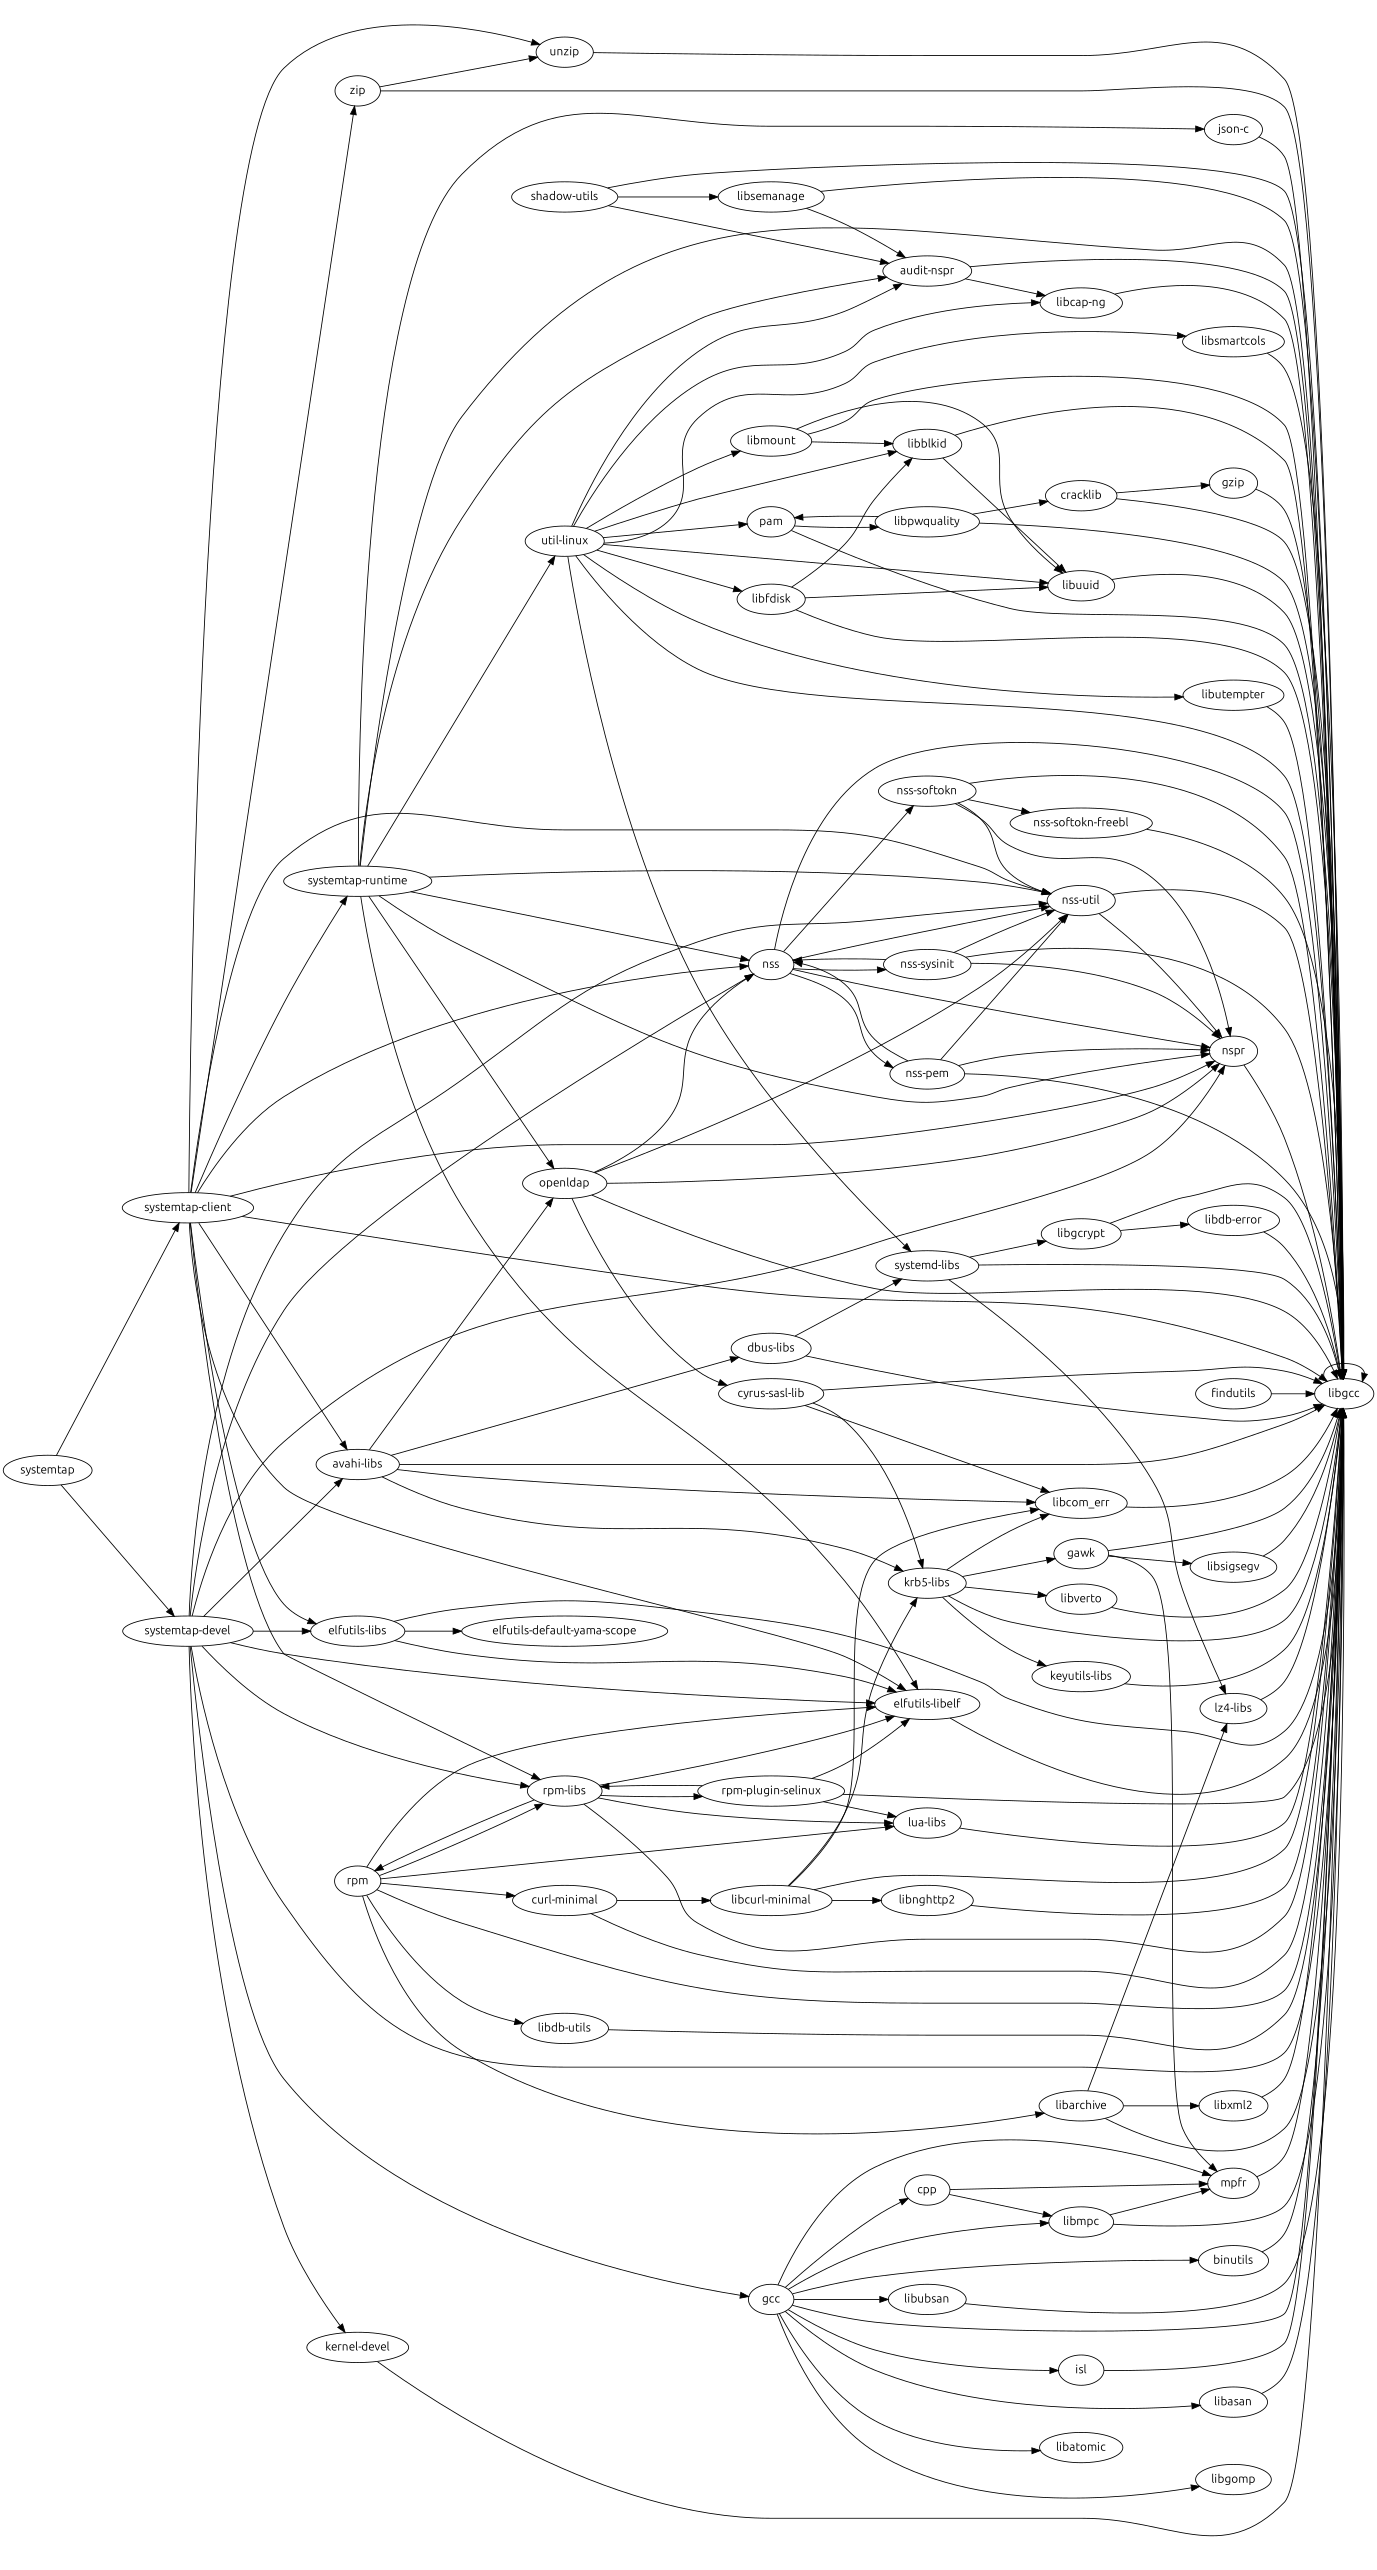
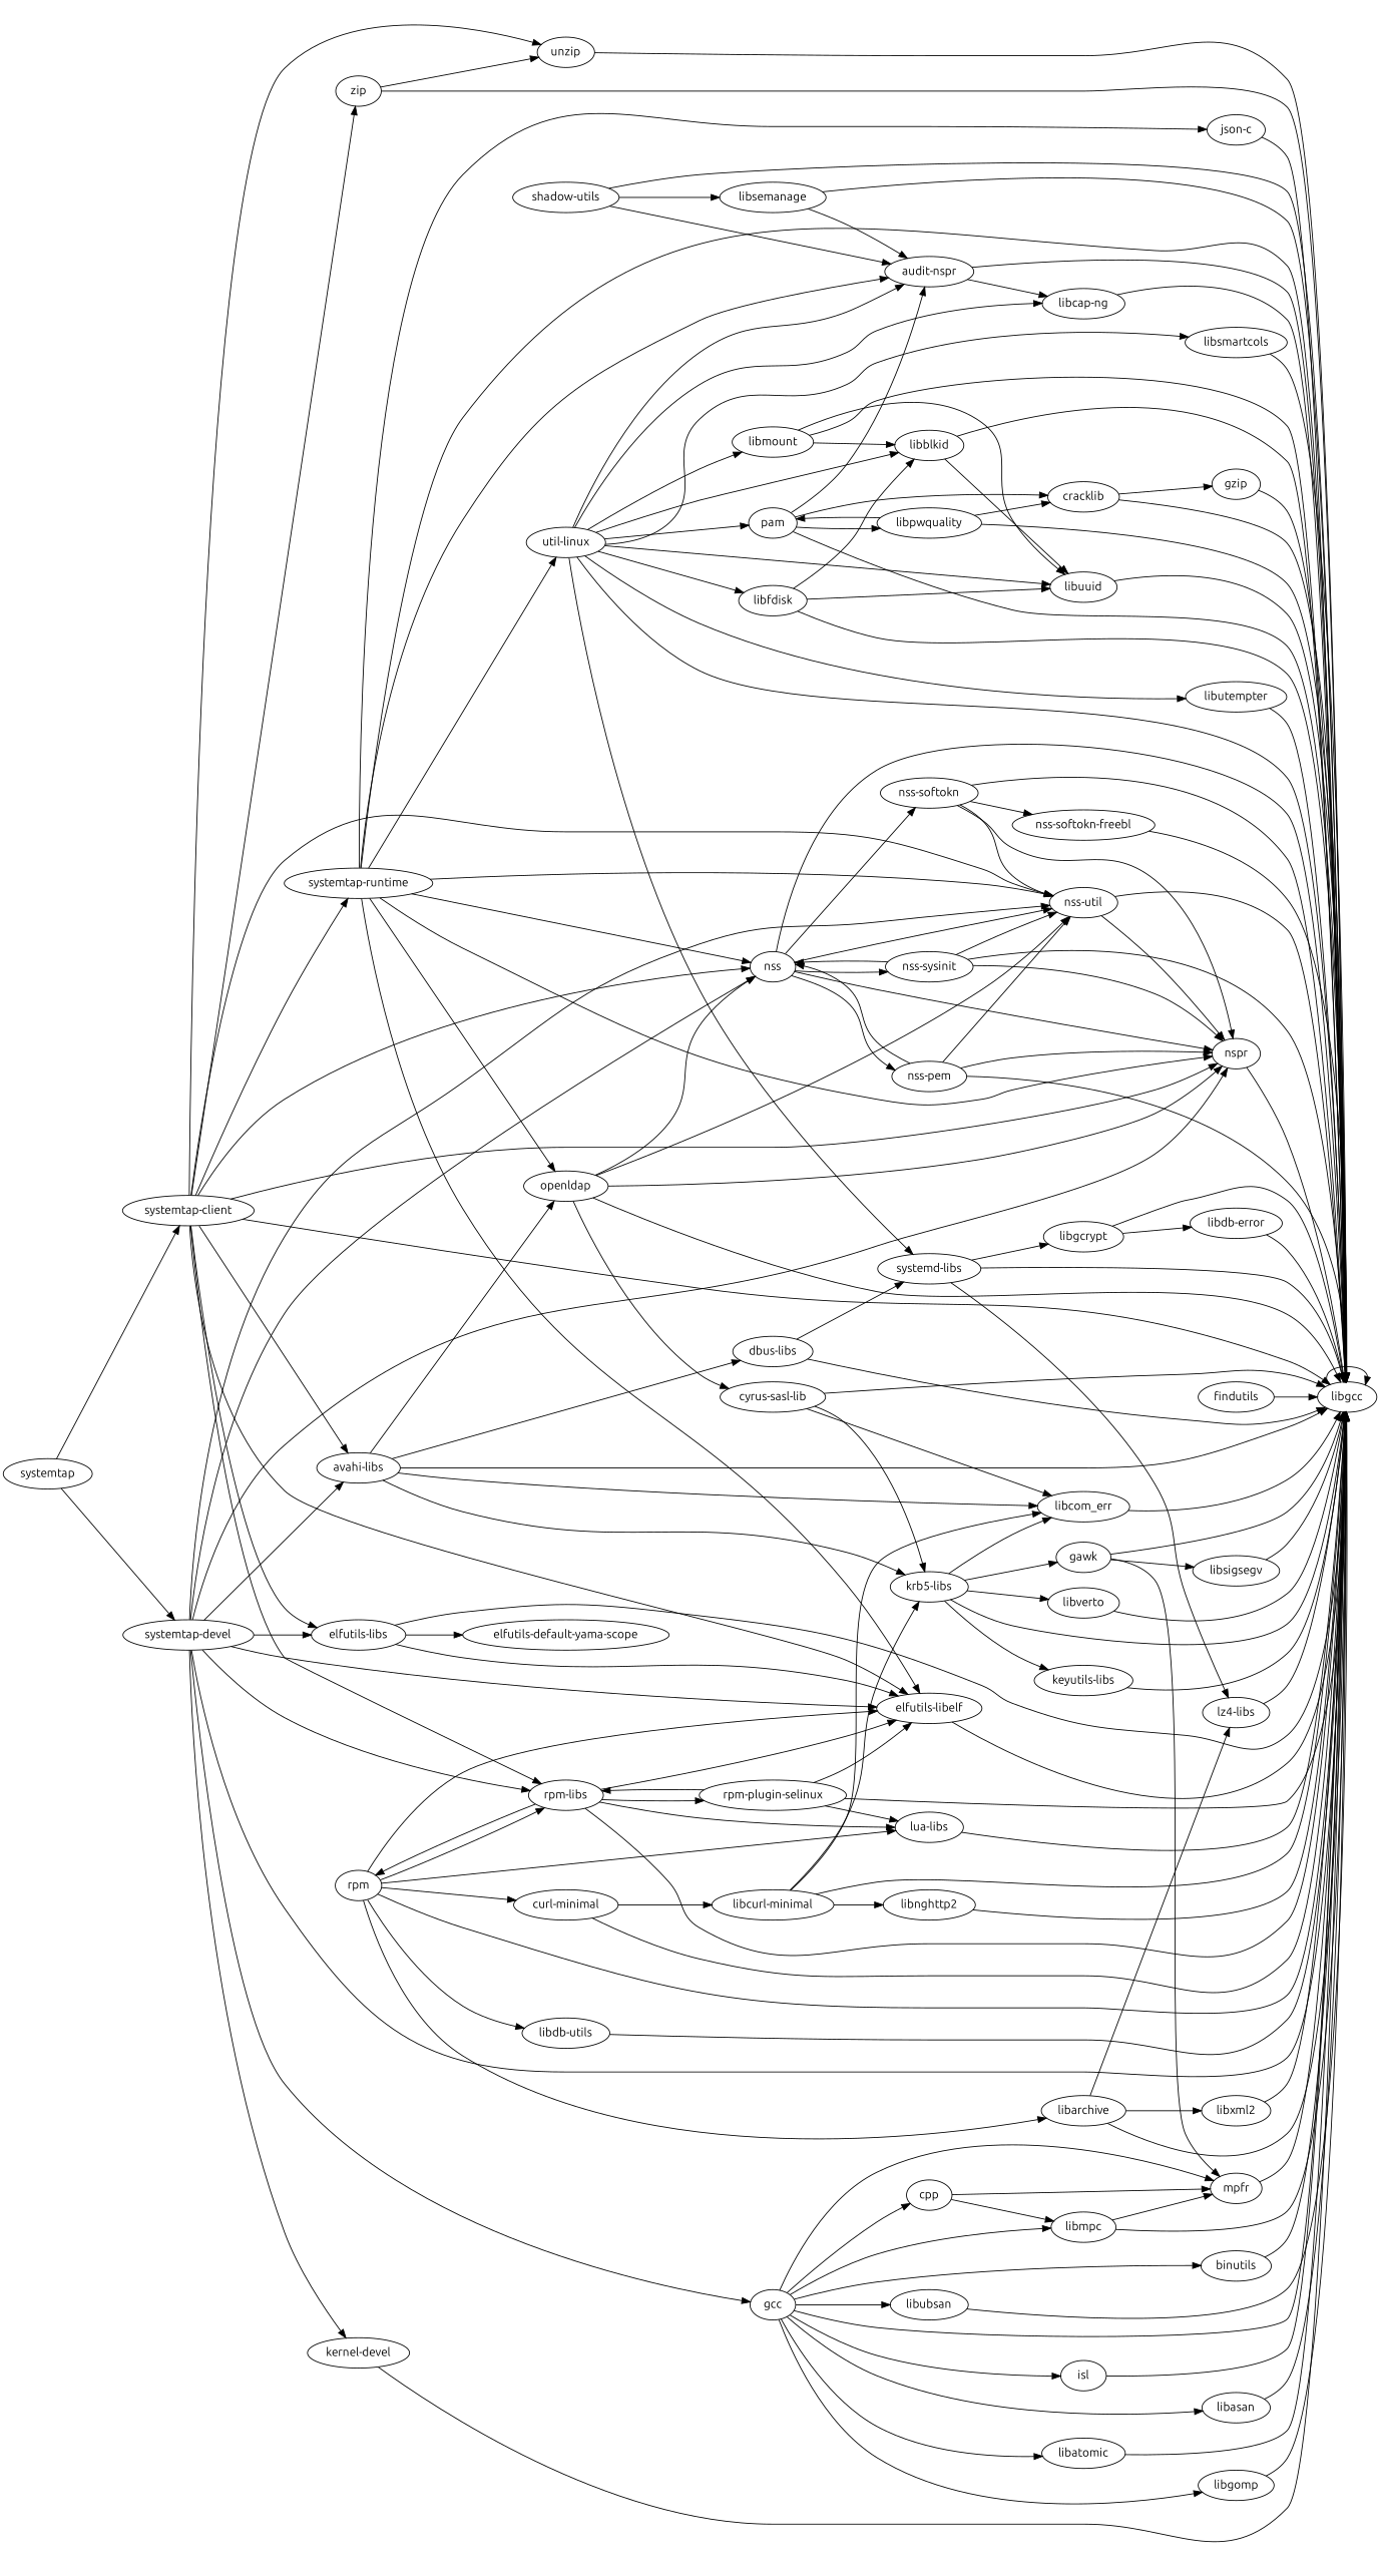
  strict digraph {
    fontname=Ubuntu
    rankdir=LR
    node [fontname=Ubuntu]
    edge [fontname=Ubuntu]
    n1 [label="audit-nspr"]
    "libcap-ng"
    libgcc
    "avahi-libs"
    "dbus-libs"
    "krb5-libs"
    libcom_err
    openldap
    "systemd-libs"
    gawk
    "keyutils-libs"
    libverto
    "cyrus-sasl-lib"
    nspr
    nss
    "nss-util"
    "lz4-libs"
    libgcrypt
    mpfr
    libsigsegv
    "nss-pem"
    "nss-softokn"
    "nss-sysinit"
    binutils
    cpp
    libmpc
    cracklib
    gzip
    "curl-minimal"
    "libcurl-minimal"
    libnghttp2
    n32 [label="libdb-error"]
    "elfutils-libelf"
    "elfutils-libs"
    "elfutils-default-yama-scope"
    findutils
    gcc
    isl
    libasan
    libatomic
    libgomp
    libubsan
    "json-c"
    "kernel-devel"
    libarchive
    libxml2
    libblkid
    libuuid
    "libdb-utils"
    libfdisk
    libmount
    libpwquality
    pam
    libsemanage
    libsmartcols
    libutempter
    "lua-libs"
    "nss-softokn-freebl"
    rpm
    "rpm-libs"
    "rpm-plugin-selinux"
    "shadow-utils"
    "systemtap-client"
    "systemtap-runtime"
    unzip
    zip
    "util-linux"
    "systemtap-devel"
    systemtap
    n1 -> "libcap-ng"
    n1 -> libgcc
    "libcap-ng" -> libgcc
    libgcc -> libgcc
    "avahi-libs" -> libgcc
    "avahi-libs" -> "dbus-libs"
    "avahi-libs" -> "krb5-libs"
    "avahi-libs" -> libcom_err
    "avahi-libs" -> openldap
    "dbus-libs" -> libgcc
    "dbus-libs" -> "systemd-libs"
    "krb5-libs" -> libgcc
    "krb5-libs" -> libcom_err
    "krb5-libs" -> gawk
    "krb5-libs" -> "keyutils-libs"
    "krb5-libs" -> libverto
    libcom_err -> libgcc
    openldap -> libgcc
    openldap -> "cyrus-sasl-lib"
    openldap -> nspr
    openldap -> nss
    openldap -> "nss-util"
    "systemd-libs" -> libgcc
    "systemd-libs" -> "lz4-libs"
    "systemd-libs" -> libgcrypt
    gawk -> libgcc
    gawk -> mpfr
    gawk -> libsigsegv
    "keyutils-libs" -> libgcc
    libverto -> libgcc
    "cyrus-sasl-lib" -> libgcc
    "cyrus-sasl-lib" -> "krb5-libs"
    "cyrus-sasl-lib" -> libcom_err
    nspr -> libgcc
    nss -> libgcc
    nss -> nspr
    nss -> "nss-util"
    nss -> "nss-pem"
    nss -> "nss-softokn"
    nss -> "nss-sysinit"
    "nss-util" -> libgcc
    "nss-util" -> nspr
    "lz4-libs" -> libgcc
    libgcrypt -> libgcc
    libgcrypt -> n32
    mpfr -> libgcc
    libsigsegv -> libgcc
    "nss-pem" -> libgcc
    "nss-pem" -> nspr
    "nss-pem" -> nss
    "nss-pem" -> "nss-util"
    "nss-softokn" -> libgcc
    "nss-softokn" -> nspr
    "nss-softokn" -> "nss-util"
    "nss-softokn" -> "nss-softokn-freebl"
    "nss-sysinit" -> libgcc
    "nss-sysinit" -> nspr
    "nss-sysinit" -> nss
    "nss-sysinit" -> "nss-util"
    binutils -> libgcc
    cpp -> mpfr
    cpp -> libmpc
    libmpc -> libgcc
    libmpc -> mpfr
    cracklib -> libgcc
    cracklib -> gzip
    gzip -> libgcc
    "curl-minimal" -> libgcc
    "curl-minimal" -> "libcurl-minimal"
    "libcurl-minimal" -> libgcc
    "libcurl-minimal" -> "krb5-libs"
    "libcurl-minimal" -> libcom_err
    "libcurl-minimal" -> libnghttp2
    libnghttp2 -> libgcc
    n32 -> libgcc
    "elfutils-libelf" -> libgcc
    "elfutils-libs" -> libgcc
    "elfutils-libs" -> "elfutils-libelf"
    "elfutils-libs" -> "elfutils-default-yama-scope"
    findutils -> libgcc
    gcc -> libgcc
    gcc -> mpfr
    gcc -> binutils
    gcc -> cpp
    gcc -> libmpc
    gcc -> isl
    gcc -> libasan
    gcc -> libatomic
    gcc -> libgomp
    gcc -> libubsan
    isl -> libgcc
    libasan -> libgcc
+   libatomic -> libgcc
+   libgomp -> libgcc
    libubsan -> libgcc
    "json-c" -> libgcc
    "kernel-devel" -> libgcc
    libarchive -> libgcc
    libarchive -> "lz4-libs"
    libarchive -> libxml2
    libxml2 -> libgcc
    libblkid -> libgcc
    libblkid -> libuuid
    libuuid -> libgcc
    "libdb-utils" -> libgcc
    libfdisk -> libgcc
    libfdisk -> libblkid
    libfdisk -> libuuid
    libmount -> libgcc
    libmount -> libblkid
    libmount -> libuuid
    libpwquality -> libgcc
    libpwquality -> cracklib
    libpwquality -> pam
+   pam -> n1
    pam -> libgcc
+   pam -> cracklib
    pam -> libpwquality
    libsemanage -> n1
    libsemanage -> libgcc
    libsmartcols -> libgcc
    libutempter -> libgcc
    "lua-libs" -> libgcc
    "nss-softokn-freebl" -> libgcc
    rpm -> libgcc
    rpm -> "curl-minimal"
    rpm -> "elfutils-libelf"
    rpm -> libarchive
    rpm -> "libdb-utils"
    rpm -> "lua-libs"
    rpm -> "rpm-libs"
    "rpm-libs" -> libgcc
    "rpm-libs" -> "elfutils-libelf"
    "rpm-libs" -> "lua-libs"
    "rpm-libs" -> rpm
    "rpm-libs" -> "rpm-plugin-selinux"
    "rpm-plugin-selinux" -> libgcc
    "rpm-plugin-selinux" -> "elfutils-libelf"
    "rpm-plugin-selinux" -> "lua-libs"
    "rpm-plugin-selinux" -> "rpm-libs"
    "shadow-utils" -> n1
    "shadow-utils" -> libgcc
    "shadow-utils" -> libsemanage
    "systemtap-client" -> libgcc
    "systemtap-client" -> "avahi-libs"
    "systemtap-client" -> nspr
    "systemtap-client" -> nss
    "systemtap-client" -> "nss-util"
    "systemtap-client" -> "elfutils-libelf"
    "systemtap-client" -> "elfutils-libs"
    "systemtap-client" -> "rpm-libs"
    "systemtap-client" -> "systemtap-runtime"
    "systemtap-client" -> unzip
    "systemtap-client" -> zip
    "systemtap-runtime" -> n1
    "systemtap-runtime" -> libgcc
    "systemtap-runtime" -> openldap
    "systemtap-runtime" -> nspr
    "systemtap-runtime" -> nss
    "systemtap-runtime" -> "nss-util"
    "systemtap-runtime" -> "elfutils-libelf"
    "systemtap-runtime" -> "json-c"
    "systemtap-runtime" -> "util-linux"
    unzip -> libgcc
    zip -> libgcc
    zip -> unzip
    "util-linux" -> n1
    "util-linux" -> "libcap-ng"
    "util-linux" -> libgcc
    "util-linux" -> "systemd-libs"
    "util-linux" -> libblkid
    "util-linux" -> libuuid
    "util-linux" -> libfdisk
    "util-linux" -> libmount
    "util-linux" -> pam
    "util-linux" -> libsmartcols
    "util-linux" -> libutempter
    "systemtap-devel" -> libgcc
    "systemtap-devel" -> "avahi-libs"
    "systemtap-devel" -> nspr
    "systemtap-devel" -> nss
    "systemtap-devel" -> "nss-util"
    "systemtap-devel" -> "elfutils-libelf"
    "systemtap-devel" -> "elfutils-libs"
    "systemtap-devel" -> gcc
    "systemtap-devel" -> "kernel-devel"
    "systemtap-devel" -> "rpm-libs"
    systemtap -> "systemtap-client"
    systemtap -> "systemtap-devel"
  }
